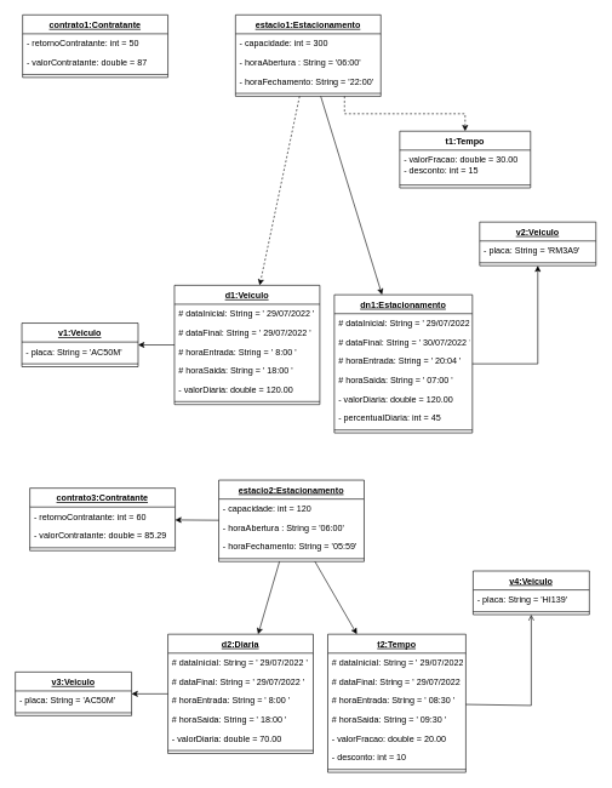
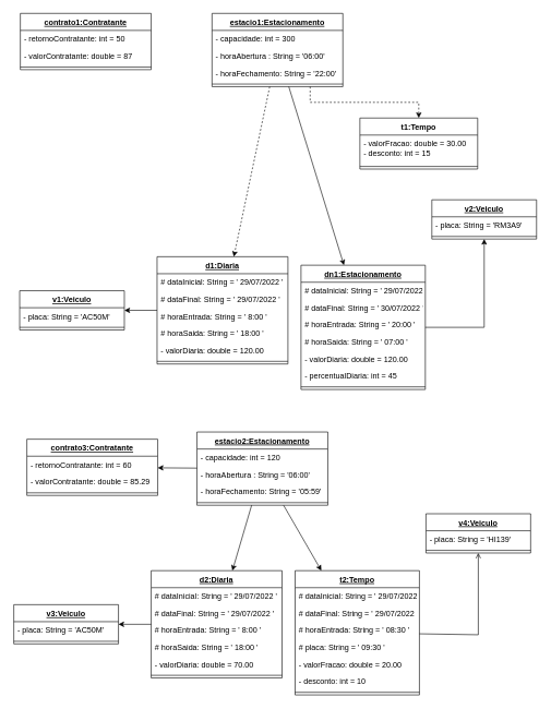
  <mxCell id="0" />
  <mxCell id="1" parent="0" />
  <mxCell id="2" style="edgeStyle=orthogonalEdgeStyle;rounded=0;orthogonalLoop=1;jettySize=auto;html=1;exitX=0.75;exitY=1;exitDx=0;exitDy=0;entryX=0.5;entryY=0;entryDx=0;entryDy=0;dashed=1;" edge="1" parent="1" source="3" target="72"><mxGeometry relative="1" as="geometry" /></mxCell>
  <mxCell id="3" value="estacio1:Estacionamento" style="swimlane;fontStyle=5;align=center;verticalAlign=top;childLayout=stackLayout;horizontal=1;startSize=26;horizontalStack=0;resizeParent=1;resizeParentMax=0;resizeLast=0;collapsible=1;marginBottom=0;" parent="1" vertex="1"><mxGeometry x="323" y="20" width="200" height="112" as="geometry" /></mxCell>
  <mxCell id="4" value="- capacidade: int = 300" style="text;strokeColor=none;fillColor=none;align=left;verticalAlign=top;spacingLeft=4;spacingRight=4;overflow=hidden;rotatable=0;points=[[0,0.5],[1,0.5]];portConstraint=eastwest;" parent="3" vertex="1"><mxGeometry y="26" width="200" height="26" as="geometry" /></mxCell>
  <mxCell id="5" value="- horaAbertura : String = '06:00'" style="text;strokeColor=none;fillColor=none;align=left;verticalAlign=top;spacingLeft=4;spacingRight=4;overflow=hidden;rotatable=0;points=[[0,0.5],[1,0.5]];portConstraint=eastwest;" parent="3" vertex="1"><mxGeometry y="52" width="200" height="26" as="geometry" /></mxCell>
  <mxCell id="6" value="- horaFechamento: String = '22:00'" style="text;strokeColor=none;fillColor=none;align=left;verticalAlign=top;spacingLeft=4;spacingRight=4;overflow=hidden;rotatable=0;points=[[0,0.5],[1,0.5]];portConstraint=eastwest;" parent="3" vertex="1"><mxGeometry y="78" width="200" height="26" as="geometry" /></mxCell>
  <mxCell id="7" value="" style="line;strokeWidth=1;fillColor=none;align=left;verticalAlign=middle;spacingTop=-1;spacingLeft=3;spacingRight=3;rotatable=0;labelPosition=right;points=[];portConstraint=eastwest;" parent="3" vertex="1"><mxGeometry y="104" width="200" height="8" as="geometry" /></mxCell>
  <mxCell id="8" value="contrato1:Contratante" style="swimlane;fontStyle=5;align=center;verticalAlign=top;childLayout=stackLayout;horizontal=1;startSize=26;horizontalStack=0;resizeParent=1;resizeParentMax=0;resizeLast=0;collapsible=1;marginBottom=0;" parent="1" vertex="1"><mxGeometry x="30" y="20" width="200" height="86" as="geometry" /></mxCell>
  <mxCell id="9" value="- retornoContratante: int = 50" style="text;strokeColor=none;fillColor=none;align=left;verticalAlign=top;spacingLeft=4;spacingRight=4;overflow=hidden;rotatable=0;points=[[0,0.5],[1,0.5]];portConstraint=eastwest;" parent="8" vertex="1"><mxGeometry y="26" width="200" height="26" as="geometry" /></mxCell>
  <mxCell id="10" value="- valorContratante: double = 87" style="text;strokeColor=none;fillColor=none;align=left;verticalAlign=top;spacingLeft=4;spacingRight=4;overflow=hidden;rotatable=0;points=[[0,0.5],[1,0.5]];portConstraint=eastwest;" parent="8" vertex="1"><mxGeometry y="52" width="200" height="26" as="geometry" /></mxCell>
  <mxCell id="11" value="" style="line;strokeWidth=1;fillColor=none;align=left;verticalAlign=middle;spacingTop=-1;spacingLeft=3;spacingRight=3;rotatable=0;labelPosition=right;points=[];portConstraint=eastwest;" parent="8" vertex="1"><mxGeometry y="78" width="200" height="8" as="geometry" /></mxCell>
  <mxCell id="12" value="v1:Veiculo" style="swimlane;fontStyle=5;align=center;verticalAlign=top;childLayout=stackLayout;horizontal=1;startSize=26;horizontalStack=0;resizeParent=1;resizeParentMax=0;resizeLast=0;collapsible=1;marginBottom=0;" parent="1" vertex="1"><mxGeometry x="29" y="444" width="160" height="60" as="geometry" /></mxCell>
  <mxCell id="13" value="- placa: String = 'AC50M'" style="text;strokeColor=none;fillColor=none;align=left;verticalAlign=top;spacingLeft=4;spacingRight=4;overflow=hidden;rotatable=0;points=[[0,0.5],[1,0.5]];portConstraint=eastwest;" parent="12" vertex="1"><mxGeometry y="26" width="160" height="26" as="geometry" /></mxCell>
  <mxCell id="14" value="" style="line;strokeWidth=1;fillColor=none;align=left;verticalAlign=middle;spacingTop=-1;spacingLeft=3;spacingRight=3;rotatable=0;labelPosition=right;points=[];portConstraint=eastwest;" parent="12" vertex="1"><mxGeometry y="52" width="160" height="8" as="geometry" /></mxCell>
  <mxCell id="15" value="v2:Veiculo" style="swimlane;fontStyle=5;align=center;verticalAlign=top;childLayout=stackLayout;horizontal=1;startSize=26;horizontalStack=0;resizeParent=1;resizeParentMax=0;resizeLast=0;collapsible=1;marginBottom=0;" parent="1" vertex="1"><mxGeometry x="659" y="305" width="160" height="60" as="geometry" /></mxCell>
  <mxCell id="16" value="- placa: String = 'RM3A9'" style="text;strokeColor=none;fillColor=none;align=left;verticalAlign=top;spacingLeft=4;spacingRight=4;overflow=hidden;rotatable=0;points=[[0,0.5],[1,0.5]];portConstraint=eastwest;" parent="15" vertex="1"><mxGeometry y="26" width="160" height="26" as="geometry" /></mxCell>
  <mxCell id="17" value="" style="line;strokeWidth=1;fillColor=none;align=left;verticalAlign=middle;spacingTop=-1;spacingLeft=3;spacingRight=3;rotatable=0;labelPosition=right;points=[];portConstraint=eastwest;" parent="15" vertex="1"><mxGeometry y="52" width="160" height="8" as="geometry" /></mxCell>
- <mxCell id="18" value="d1:Veiculo" style="swimlane;fontStyle=5;align=center;verticalAlign=top;childLayout=stackLayout;horizontal=1;startSize=26;horizontalStack=0;resizeParent=1;resizeParentMax=0;resizeLast=0;collapsible=1;marginBottom=0;" parent="1" vertex="1"><mxGeometry x="239" y="392" width="200" height="164" as="geometry" /></mxCell>
+ <mxCell id="18" value="d1:Diaria" style="swimlane;fontStyle=5;align=center;verticalAlign=top;childLayout=stackLayout;horizontal=1;startSize=26;horizontalStack=0;resizeParent=1;resizeParentMax=0;resizeLast=0;collapsible=1;marginBottom=0;" parent="1" vertex="1"><mxGeometry x="239" y="392" width="200" height="164" as="geometry" /></mxCell>
  <mxCell id="19" value="# dataInicial: String = ' 29/07/2022 '" style="text;strokeColor=none;fillColor=none;align=left;verticalAlign=top;spacingLeft=4;spacingRight=4;overflow=hidden;rotatable=0;points=[[0,0.5],[1,0.5]];portConstraint=eastwest;" parent="18" vertex="1"><mxGeometry y="26" width="200" height="26" as="geometry" /></mxCell>
  <mxCell id="20" value="# dataFinal: String = ' 29/07/2022 '" style="text;strokeColor=none;fillColor=none;align=left;verticalAlign=top;spacingLeft=4;spacingRight=4;overflow=hidden;rotatable=0;points=[[0,0.5],[1,0.5]];portConstraint=eastwest;" parent="18" vertex="1"><mxGeometry y="52" width="200" height="26" as="geometry" /></mxCell>
  <mxCell id="21" value="# horaEntrada: String = ' 8:00 '" style="text;strokeColor=none;fillColor=none;align=left;verticalAlign=top;spacingLeft=4;spacingRight=4;overflow=hidden;rotatable=0;points=[[0,0.5],[1,0.5]];portConstraint=eastwest;" parent="18" vertex="1"><mxGeometry y="78" width="200" height="26" as="geometry" /></mxCell>
  <mxCell id="22" value="# horaSaida: String = ' 18:00 ' " style="text;strokeColor=none;fillColor=none;align=left;verticalAlign=top;spacingLeft=4;spacingRight=4;overflow=hidden;rotatable=0;points=[[0,0.5],[1,0.5]];portConstraint=eastwest;" parent="18" vertex="1"><mxGeometry y="104" width="200" height="26" as="geometry" /></mxCell>
  <mxCell id="23" value="- valorDiaria: double = 120.00" style="text;strokeColor=none;fillColor=none;align=left;verticalAlign=top;spacingLeft=4;spacingRight=4;overflow=hidden;rotatable=0;points=[[0,0.5],[1,0.5]];portConstraint=eastwest;" parent="18" vertex="1"><mxGeometry y="130" width="200" height="26" as="geometry" /></mxCell>
  <mxCell id="24" value="" style="line;strokeWidth=1;fillColor=none;align=left;verticalAlign=middle;spacingTop=-1;spacingLeft=3;spacingRight=3;rotatable=0;labelPosition=right;points=[];portConstraint=eastwest;" parent="18" vertex="1"><mxGeometry y="156" width="200" height="8" as="geometry" /></mxCell>
  <mxCell id="25" value="dn1:Estacionamento" style="swimlane;fontStyle=5;align=center;verticalAlign=top;childLayout=stackLayout;horizontal=1;startSize=26;horizontalStack=0;resizeParent=1;resizeParentMax=0;resizeLast=0;collapsible=1;marginBottom=0;" parent="1" vertex="1"><mxGeometry x="459" y="405" width="190" height="190" as="geometry" /></mxCell>
  <mxCell id="26" value="# dataInicial: String = ' 29/07/2022 '" style="text;strokeColor=none;fillColor=none;align=left;verticalAlign=top;spacingLeft=4;spacingRight=4;overflow=hidden;rotatable=0;points=[[0,0.5],[1,0.5]];portConstraint=eastwest;" parent="25" vertex="1"><mxGeometry y="26" width="190" height="26" as="geometry" /></mxCell>
  <mxCell id="27" value="# dataFinal: String = ' 30/07/2022 '" style="text;strokeColor=none;fillColor=none;align=left;verticalAlign=top;spacingLeft=4;spacingRight=4;overflow=hidden;rotatable=0;points=[[0,0.5],[1,0.5]];portConstraint=eastwest;" parent="25" vertex="1"><mxGeometry y="52" width="190" height="26" as="geometry" /></mxCell>
- <mxCell id="28" value="# horaEntrada: String = ' 20:04 '" style="text;strokeColor=none;fillColor=none;align=left;verticalAlign=top;spacingLeft=4;spacingRight=4;overflow=hidden;rotatable=0;points=[[0,0.5],[1,0.5]];portConstraint=eastwest;" parent="25" vertex="1"><mxGeometry y="78" width="190" height="26" as="geometry" /></mxCell>
+ <mxCell id="28" value="# horaEntrada: String = ' 20:00 '" style="text;strokeColor=none;fillColor=none;align=left;verticalAlign=top;spacingLeft=4;spacingRight=4;overflow=hidden;rotatable=0;points=[[0,0.5],[1,0.5]];portConstraint=eastwest;" parent="25" vertex="1"><mxGeometry y="78" width="190" height="26" as="geometry" /></mxCell>
  <mxCell id="29" value="# horaSaida: String = ' 07:00 '" style="text;strokeColor=none;fillColor=none;align=left;verticalAlign=top;spacingLeft=4;spacingRight=4;overflow=hidden;rotatable=0;points=[[0,0.5],[1,0.5]];portConstraint=eastwest;" parent="25" vertex="1"><mxGeometry y="104" width="190" height="26" as="geometry" /></mxCell>
  <mxCell id="30" value="- valorDiaria: double = 120.00" style="text;strokeColor=none;fillColor=none;align=left;verticalAlign=top;spacingLeft=4;spacingRight=4;overflow=hidden;rotatable=0;points=[[0,0.5],[1,0.5]];portConstraint=eastwest;" parent="25" vertex="1"><mxGeometry y="130" width="190" height="26" as="geometry" /></mxCell>
  <mxCell id="31" value="- percentualDiaria: int = 45" style="text;strokeColor=none;fillColor=none;align=left;verticalAlign=top;spacingLeft=4;spacingRight=4;overflow=hidden;rotatable=0;points=[[0,0.5],[1,0.5]];portConstraint=eastwest;" parent="25" vertex="1"><mxGeometry y="156" width="190" height="26" as="geometry" /></mxCell>
  <mxCell id="32" value="" style="line;strokeWidth=1;fillColor=none;align=left;verticalAlign=middle;spacingTop=-1;spacingLeft=3;spacingRight=3;rotatable=0;labelPosition=right;points=[];portConstraint=eastwest;" parent="25" vertex="1"><mxGeometry y="182" width="190" height="8" as="geometry" /></mxCell>
  <mxCell id="33" value="" style="endArrow=classic;html=1;rounded=0;" parent="1" source="18" target="12" edge="1"><mxGeometry width="50" height="50" relative="1" as="geometry"><mxPoint x="399" y="455" as="sourcePoint" /><mxPoint x="449" y="405" as="targetPoint" /></mxGeometry></mxCell>
  <mxCell id="34" value="" style="endArrow=classic;html=1;rounded=0;" parent="1" source="25" target="15" edge="1"><mxGeometry width="50" height="50" relative="1" as="geometry"><mxPoint x="329" y="605" as="sourcePoint" /><mxPoint x="379" y="555" as="targetPoint" /><Array as="points"><mxPoint x="739" y="500" /></Array></mxGeometry></mxCell>
  <mxCell id="35" value="" style="endArrow=classic;html=1;rounded=0;dashed=1;" parent="1" source="3" target="18" edge="1"><mxGeometry width="50" height="50" relative="1" as="geometry"><mxPoint x="349" y="295" as="sourcePoint" /><mxPoint x="469" y="375" as="targetPoint" /></mxGeometry></mxCell>
  <mxCell id="36" value="" style="endArrow=classic;html=1;rounded=0;" parent="1" source="3" target="25" edge="1"><mxGeometry width="50" height="50" relative="1" as="geometry"><mxPoint x="419" y="425" as="sourcePoint" /><mxPoint x="469" y="375" as="targetPoint" /></mxGeometry></mxCell>
  <mxCell id="37" value="estacio2:Estacionamento" style="swimlane;fontStyle=5;align=center;verticalAlign=top;childLayout=stackLayout;horizontal=1;startSize=26;horizontalStack=0;resizeParent=1;resizeParentMax=0;resizeLast=0;collapsible=1;marginBottom=0;" parent="1" vertex="1"><mxGeometry x="300" y="660" width="200" height="112" as="geometry" /></mxCell>
  <mxCell id="38" value="- capacidade: int = 120" style="text;strokeColor=none;fillColor=none;align=left;verticalAlign=top;spacingLeft=4;spacingRight=4;overflow=hidden;rotatable=0;points=[[0,0.5],[1,0.5]];portConstraint=eastwest;" parent="37" vertex="1"><mxGeometry y="26" width="200" height="26" as="geometry" /></mxCell>
  <mxCell id="39" value="- horaAbertura : String = '06:00'" style="text;strokeColor=none;fillColor=none;align=left;verticalAlign=top;spacingLeft=4;spacingRight=4;overflow=hidden;rotatable=0;points=[[0,0.5],[1,0.5]];portConstraint=eastwest;" parent="37" vertex="1"><mxGeometry y="52" width="200" height="26" as="geometry" /></mxCell>
  <mxCell id="40" value="- horaFechamento: String = '05:59'" style="text;strokeColor=none;fillColor=none;align=left;verticalAlign=top;spacingLeft=4;spacingRight=4;overflow=hidden;rotatable=0;points=[[0,0.5],[1,0.5]];portConstraint=eastwest;" parent="37" vertex="1"><mxGeometry y="78" width="200" height="26" as="geometry" /></mxCell>
  <mxCell id="41" value="" style="line;strokeWidth=1;fillColor=none;align=left;verticalAlign=middle;spacingTop=-1;spacingLeft=3;spacingRight=3;rotatable=0;labelPosition=right;points=[];portConstraint=eastwest;" parent="37" vertex="1"><mxGeometry y="104" width="200" height="8" as="geometry" /></mxCell>
  <mxCell id="42" value="contrato3:Contratante" style="swimlane;fontStyle=5;align=center;verticalAlign=top;childLayout=stackLayout;horizontal=1;startSize=26;horizontalStack=0;resizeParent=1;resizeParentMax=0;resizeLast=0;collapsible=1;marginBottom=0;" parent="1" vertex="1"><mxGeometry x="40" y="671" width="200" height="86" as="geometry" /></mxCell>
  <mxCell id="43" value="- retornoContratante: int = 60" style="text;strokeColor=none;fillColor=none;align=left;verticalAlign=top;spacingLeft=4;spacingRight=4;overflow=hidden;rotatable=0;points=[[0,0.5],[1,0.5]];portConstraint=eastwest;" parent="42" vertex="1"><mxGeometry y="26" width="200" height="26" as="geometry" /></mxCell>
  <mxCell id="44" value="- valorContratante: double = 85.29" style="text;strokeColor=none;fillColor=none;align=left;verticalAlign=top;spacingLeft=4;spacingRight=4;overflow=hidden;rotatable=0;points=[[0,0.5],[1,0.5]];portConstraint=eastwest;" parent="42" vertex="1"><mxGeometry y="52" width="200" height="26" as="geometry" /></mxCell>
  <mxCell id="45" value="" style="line;strokeWidth=1;fillColor=none;align=left;verticalAlign=middle;spacingTop=-1;spacingLeft=3;spacingRight=3;rotatable=0;labelPosition=right;points=[];portConstraint=eastwest;" parent="42" vertex="1"><mxGeometry y="78" width="200" height="8" as="geometry" /></mxCell>
  <mxCell id="46" value="" style="endArrow=classic;html=1;rounded=0;" parent="1" source="37" target="42" edge="1"><mxGeometry width="50" height="50" relative="1" as="geometry"><mxPoint x="400" y="745" as="sourcePoint" /><mxPoint x="450" y="695" as="targetPoint" /></mxGeometry></mxCell>
  <mxCell id="47" value="v3:Veiculo" style="swimlane;fontStyle=5;align=center;verticalAlign=top;childLayout=stackLayout;horizontal=1;startSize=26;horizontalStack=0;resizeParent=1;resizeParentMax=0;resizeLast=0;collapsible=1;marginBottom=0;" parent="1" vertex="1"><mxGeometry x="20" y="924" width="160" height="60" as="geometry" /></mxCell>
  <mxCell id="48" value="- placa: String = 'AC50M'" style="text;strokeColor=none;fillColor=none;align=left;verticalAlign=top;spacingLeft=4;spacingRight=4;overflow=hidden;rotatable=0;points=[[0,0.5],[1,0.5]];portConstraint=eastwest;" parent="47" vertex="1"><mxGeometry y="26" width="160" height="26" as="geometry" /></mxCell>
  <mxCell id="49" value="" style="line;strokeWidth=1;fillColor=none;align=left;verticalAlign=middle;spacingTop=-1;spacingLeft=3;spacingRight=3;rotatable=0;labelPosition=right;points=[];portConstraint=eastwest;" parent="47" vertex="1"><mxGeometry y="52" width="160" height="8" as="geometry" /></mxCell>
  <mxCell id="50" value="v4:Veiculo" style="swimlane;fontStyle=5;align=center;verticalAlign=top;childLayout=stackLayout;horizontal=1;startSize=26;horizontalStack=0;resizeParent=1;resizeParentMax=0;resizeLast=0;collapsible=1;marginBottom=0;" parent="1" vertex="1"><mxGeometry x="650" y="785" width="160" height="60" as="geometry" /></mxCell>
  <mxCell id="51" value="- placa: String = 'HI139'" style="text;strokeColor=none;fillColor=none;align=left;verticalAlign=top;spacingLeft=4;spacingRight=4;overflow=hidden;rotatable=0;points=[[0,0.5],[1,0.5]];portConstraint=eastwest;" parent="50" vertex="1"><mxGeometry y="26" width="160" height="26" as="geometry" /></mxCell>
  <mxCell id="52" value="" style="line;strokeWidth=1;fillColor=none;align=left;verticalAlign=middle;spacingTop=-1;spacingLeft=3;spacingRight=3;rotatable=0;labelPosition=right;points=[];portConstraint=eastwest;" parent="50" vertex="1"><mxGeometry y="52" width="160" height="8" as="geometry" /></mxCell>
  <mxCell id="53" value="d2:Diaria" style="swimlane;fontStyle=5;align=center;verticalAlign=top;childLayout=stackLayout;horizontal=1;startSize=26;horizontalStack=0;resizeParent=1;resizeParentMax=0;resizeLast=0;collapsible=1;marginBottom=0;" parent="1" vertex="1"><mxGeometry x="230" y="872" width="200" height="164" as="geometry" /></mxCell>
  <mxCell id="54" value="# dataInicial: String = ' 29/07/2022 '" style="text;strokeColor=none;fillColor=none;align=left;verticalAlign=top;spacingLeft=4;spacingRight=4;overflow=hidden;rotatable=0;points=[[0,0.5],[1,0.5]];portConstraint=eastwest;" parent="53" vertex="1"><mxGeometry y="26" width="200" height="26" as="geometry" /></mxCell>
  <mxCell id="55" value="# dataFinal: String = ' 29/07/2022 '" style="text;strokeColor=none;fillColor=none;align=left;verticalAlign=top;spacingLeft=4;spacingRight=4;overflow=hidden;rotatable=0;points=[[0,0.5],[1,0.5]];portConstraint=eastwest;" parent="53" vertex="1"><mxGeometry y="52" width="200" height="26" as="geometry" /></mxCell>
  <mxCell id="56" value="# horaEntrada: String = ' 8:00 '" style="text;strokeColor=none;fillColor=none;align=left;verticalAlign=top;spacingLeft=4;spacingRight=4;overflow=hidden;rotatable=0;points=[[0,0.5],[1,0.5]];portConstraint=eastwest;" parent="53" vertex="1"><mxGeometry y="78" width="200" height="26" as="geometry" /></mxCell>
  <mxCell id="57" value="# horaSaida: String = ' 18:00 ' " style="text;strokeColor=none;fillColor=none;align=left;verticalAlign=top;spacingLeft=4;spacingRight=4;overflow=hidden;rotatable=0;points=[[0,0.5],[1,0.5]];portConstraint=eastwest;" parent="53" vertex="1"><mxGeometry y="104" width="200" height="26" as="geometry" /></mxCell>
  <mxCell id="58" value="- valorDiaria: double = 70.00" style="text;strokeColor=none;fillColor=none;align=left;verticalAlign=top;spacingLeft=4;spacingRight=4;overflow=hidden;rotatable=0;points=[[0,0.5],[1,0.5]];portConstraint=eastwest;" parent="53" vertex="1"><mxGeometry y="130" width="200" height="26" as="geometry" /></mxCell>
  <mxCell id="59" value="" style="line;strokeWidth=1;fillColor=none;align=left;verticalAlign=middle;spacingTop=-1;spacingLeft=3;spacingRight=3;rotatable=0;labelPosition=right;points=[];portConstraint=eastwest;" parent="53" vertex="1"><mxGeometry y="156" width="200" height="8" as="geometry" /></mxCell>
  <mxCell id="60" value="t2:Tempo" style="swimlane;fontStyle=5;align=center;verticalAlign=top;childLayout=stackLayout;horizontal=1;startSize=26;horizontalStack=0;resizeParent=1;resizeParentMax=0;resizeLast=0;collapsible=1;marginBottom=0;" parent="1" vertex="1"><mxGeometry x="450" y="872" width="190" height="190" as="geometry" /></mxCell>
  <mxCell id="61" value="# dataInicial: String = ' 29/07/2022 '" style="text;strokeColor=none;fillColor=none;align=left;verticalAlign=top;spacingLeft=4;spacingRight=4;overflow=hidden;rotatable=0;points=[[0,0.5],[1,0.5]];portConstraint=eastwest;" parent="60" vertex="1"><mxGeometry y="26" width="190" height="26" as="geometry" /></mxCell>
  <mxCell id="62" value="# dataFinal: String = ' 29/07/2022 '" style="text;strokeColor=none;fillColor=none;align=left;verticalAlign=top;spacingLeft=4;spacingRight=4;overflow=hidden;rotatable=0;points=[[0,0.5],[1,0.5]];portConstraint=eastwest;" parent="60" vertex="1"><mxGeometry y="52" width="190" height="26" as="geometry" /></mxCell>
  <mxCell id="63" value="# horaEntrada: String = ' 08:30 '" style="text;strokeColor=none;fillColor=none;align=left;verticalAlign=top;spacingLeft=4;spacingRight=4;overflow=hidden;rotatable=0;points=[[0,0.5],[1,0.5]];portConstraint=eastwest;" parent="60" vertex="1"><mxGeometry y="78" width="190" height="26" as="geometry" /></mxCell>
- <mxCell id="64" value="# horaSaida: String = ' 09:30 '" style="text;strokeColor=none;fillColor=none;align=left;verticalAlign=top;spacingLeft=4;spacingRight=4;overflow=hidden;rotatable=0;points=[[0,0.5],[1,0.5]];portConstraint=eastwest;" parent="60" vertex="1"><mxGeometry y="104" width="190" height="26" as="geometry" /></mxCell>
+ <mxCell id="64" value="# placa: String = ' 09:30 '" style="text;strokeColor=none;fillColor=none;align=left;verticalAlign=top;spacingLeft=4;spacingRight=4;overflow=hidden;rotatable=0;points=[[0,0.5],[1,0.5]];portConstraint=eastwest;" parent="60" vertex="1"><mxGeometry y="104" width="190" height="26" as="geometry" /></mxCell>
  <mxCell id="65" value="- valorFracao: double = 20.00" style="text;strokeColor=none;fillColor=none;align=left;verticalAlign=top;spacingLeft=4;spacingRight=4;overflow=hidden;rotatable=0;points=[[0,0.5],[1,0.5]];portConstraint=eastwest;" parent="60" vertex="1"><mxGeometry y="130" width="190" height="26" as="geometry" /></mxCell>
  <mxCell id="66" value="- desconto: int = 10" style="text;strokeColor=none;fillColor=none;align=left;verticalAlign=top;spacingLeft=4;spacingRight=4;overflow=hidden;rotatable=0;points=[[0,0.5],[1,0.5]];portConstraint=eastwest;" parent="60" vertex="1"><mxGeometry y="156" width="190" height="26" as="geometry" /></mxCell>
  <mxCell id="67" value="" style="line;strokeWidth=1;fillColor=none;align=left;verticalAlign=middle;spacingTop=-1;spacingLeft=3;spacingRight=3;rotatable=0;labelPosition=right;points=[];portConstraint=eastwest;" parent="60" vertex="1"><mxGeometry y="182" width="190" height="8" as="geometry" /></mxCell>
  <mxCell id="68" value="" style="endArrow=classic;html=1;rounded=0;" parent="1" source="53" target="47" edge="1"><mxGeometry width="50" height="50" relative="1" as="geometry"><mxPoint x="390" y="935" as="sourcePoint" /><mxPoint x="440" y="885" as="targetPoint" /></mxGeometry></mxCell>
  <mxCell id="69" value="" style="endArrow=open;html=1;rounded=0;" parent="1" source="60" target="50" edge="1"><mxGeometry width="50" height="50" relative="1" as="geometry"><mxPoint x="320" y="1085" as="sourcePoint" /><mxPoint x="370" y="1035" as="targetPoint" /><Array as="points"><mxPoint x="730" y="970" /></Array></mxGeometry></mxCell>
  <mxCell id="70" value="" style="endArrow=classic;html=1;rounded=0;" parent="1" source="37" target="53" edge="1"><mxGeometry width="50" height="50" relative="1" as="geometry"><mxPoint x="340" y="775" as="sourcePoint" /><mxPoint x="460" y="855" as="targetPoint" /></mxGeometry></mxCell>
  <mxCell id="71" value="" style="endArrow=classic;html=1;rounded=0;" parent="1" source="37" target="60" edge="1"><mxGeometry width="50" height="50" relative="1" as="geometry"><mxPoint x="410" y="905" as="sourcePoint" /><mxPoint x="460" y="855" as="targetPoint" /></mxGeometry></mxCell>
  <mxCell id="72" value="t1:Tempo" style="swimlane;fontStyle=1;align=center;verticalAlign=top;childLayout=stackLayout;horizontal=1;startSize=26;horizontalStack=0;resizeParent=1;resizeParentMax=0;resizeLast=0;collapsible=1;marginBottom=0;" vertex="1" parent="1"><mxGeometry x="549" y="180" width="180" height="78" as="geometry" /></mxCell>
  <mxCell id="73" value="- valorFracao: double = 30.00&#10;- desconto: int = 15&#10;" style="text;strokeColor=none;fillColor=none;align=left;verticalAlign=top;spacingLeft=4;spacingRight=4;overflow=hidden;rotatable=0;points=[[0,0.5],[1,0.5]];portConstraint=eastwest;" vertex="1" parent="72"><mxGeometry y="26" width="180" height="44" as="geometry" /></mxCell>
  <mxCell id="74" value="" style="line;strokeWidth=1;fillColor=none;align=left;verticalAlign=middle;spacingTop=-1;spacingLeft=3;spacingRight=3;rotatable=0;labelPosition=right;points=[];portConstraint=eastwest;" vertex="1" parent="72"><mxGeometry y="70" width="180" height="8" as="geometry" /></mxCell>
